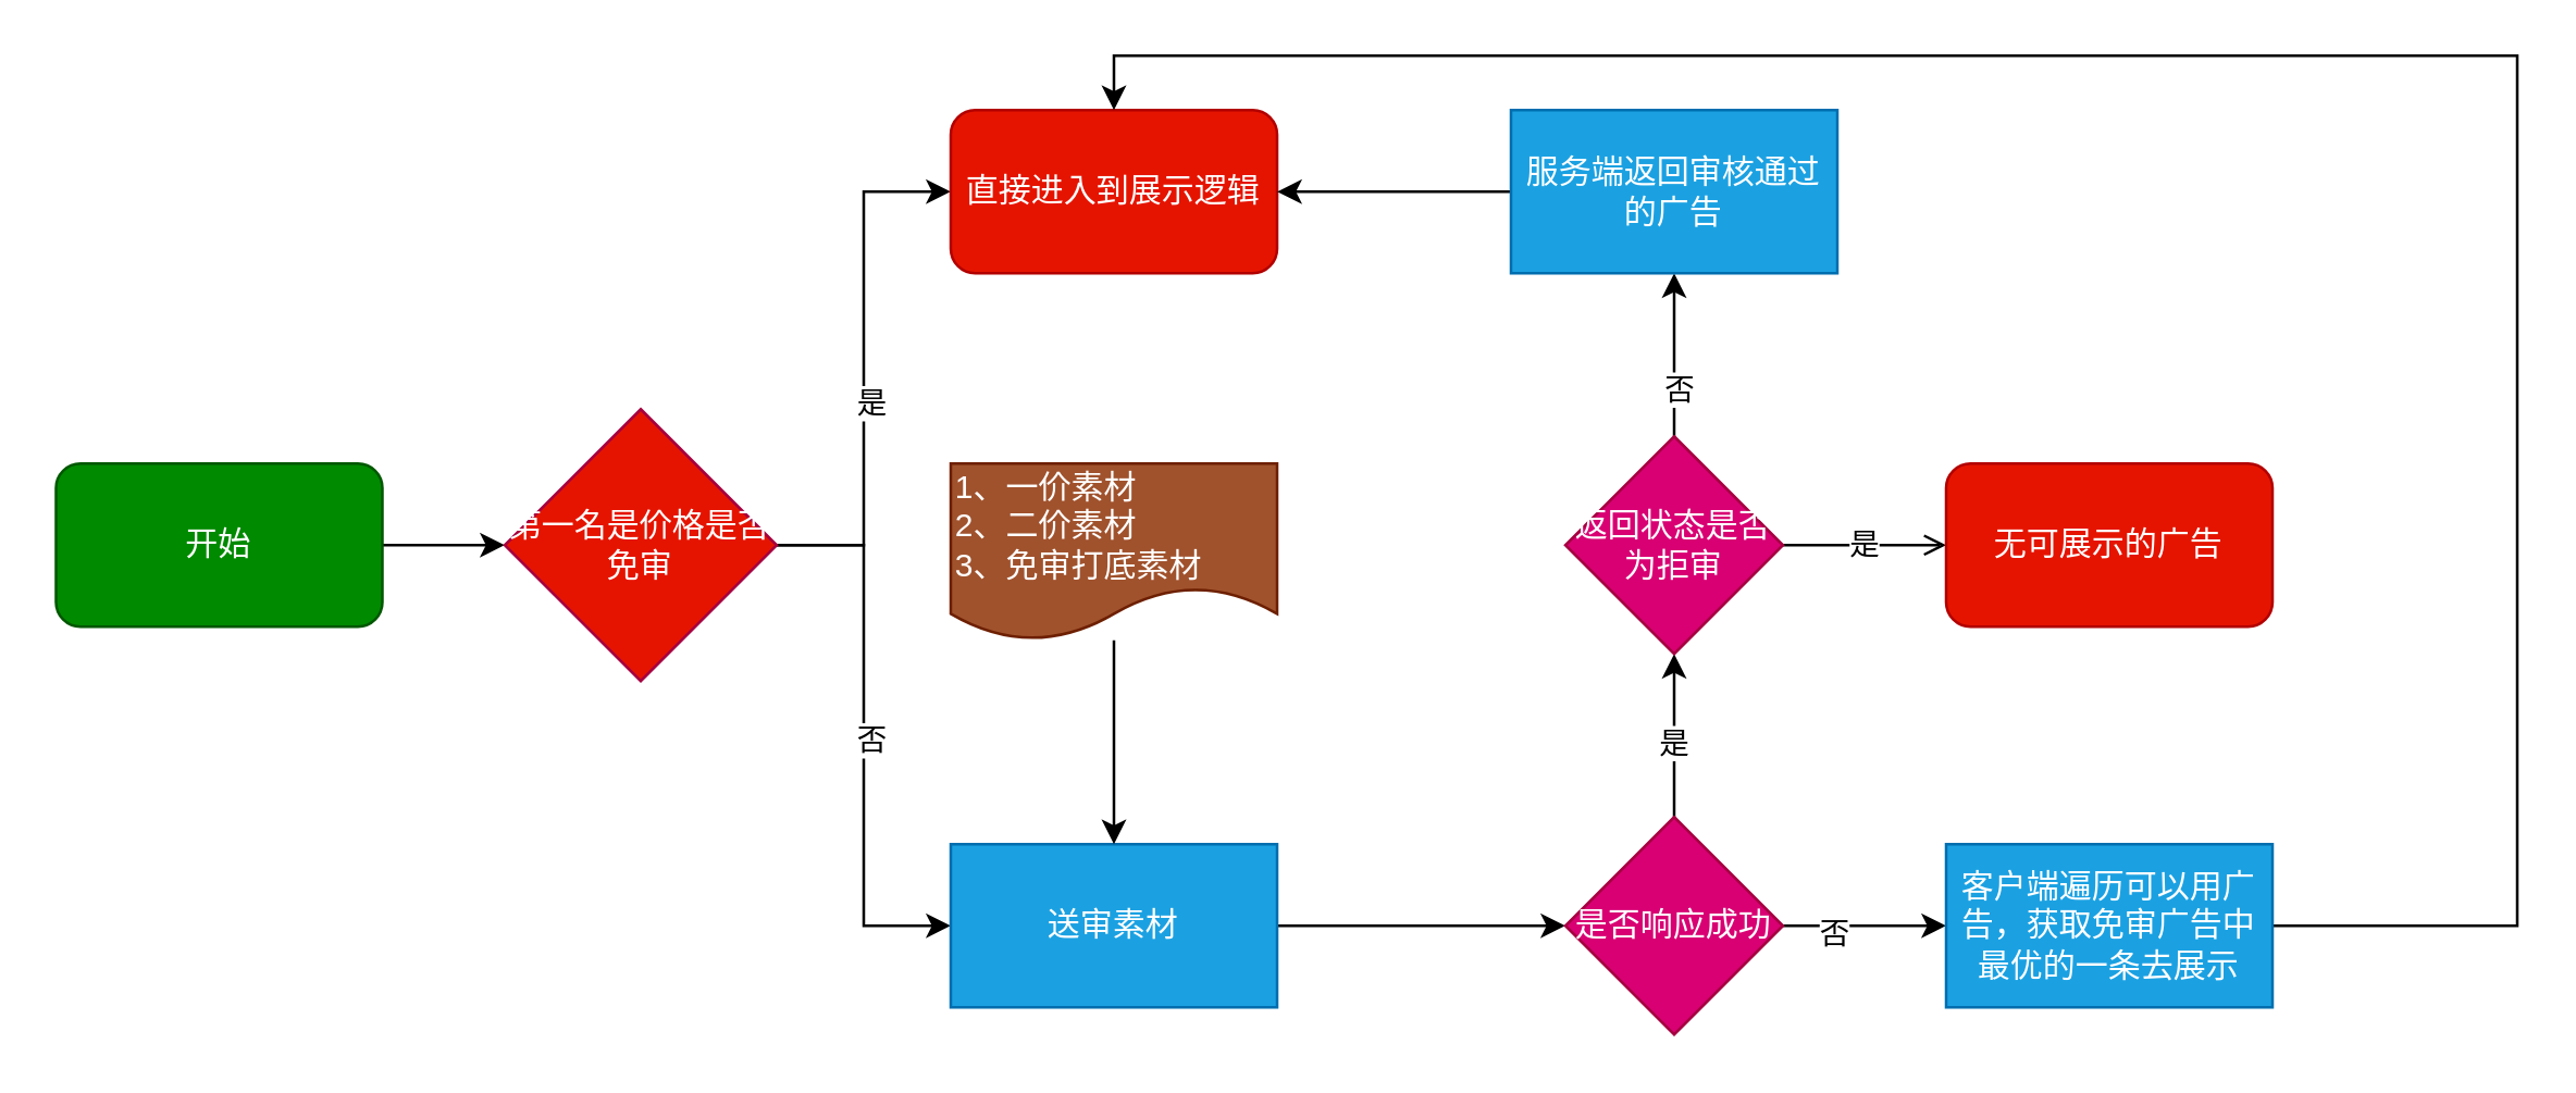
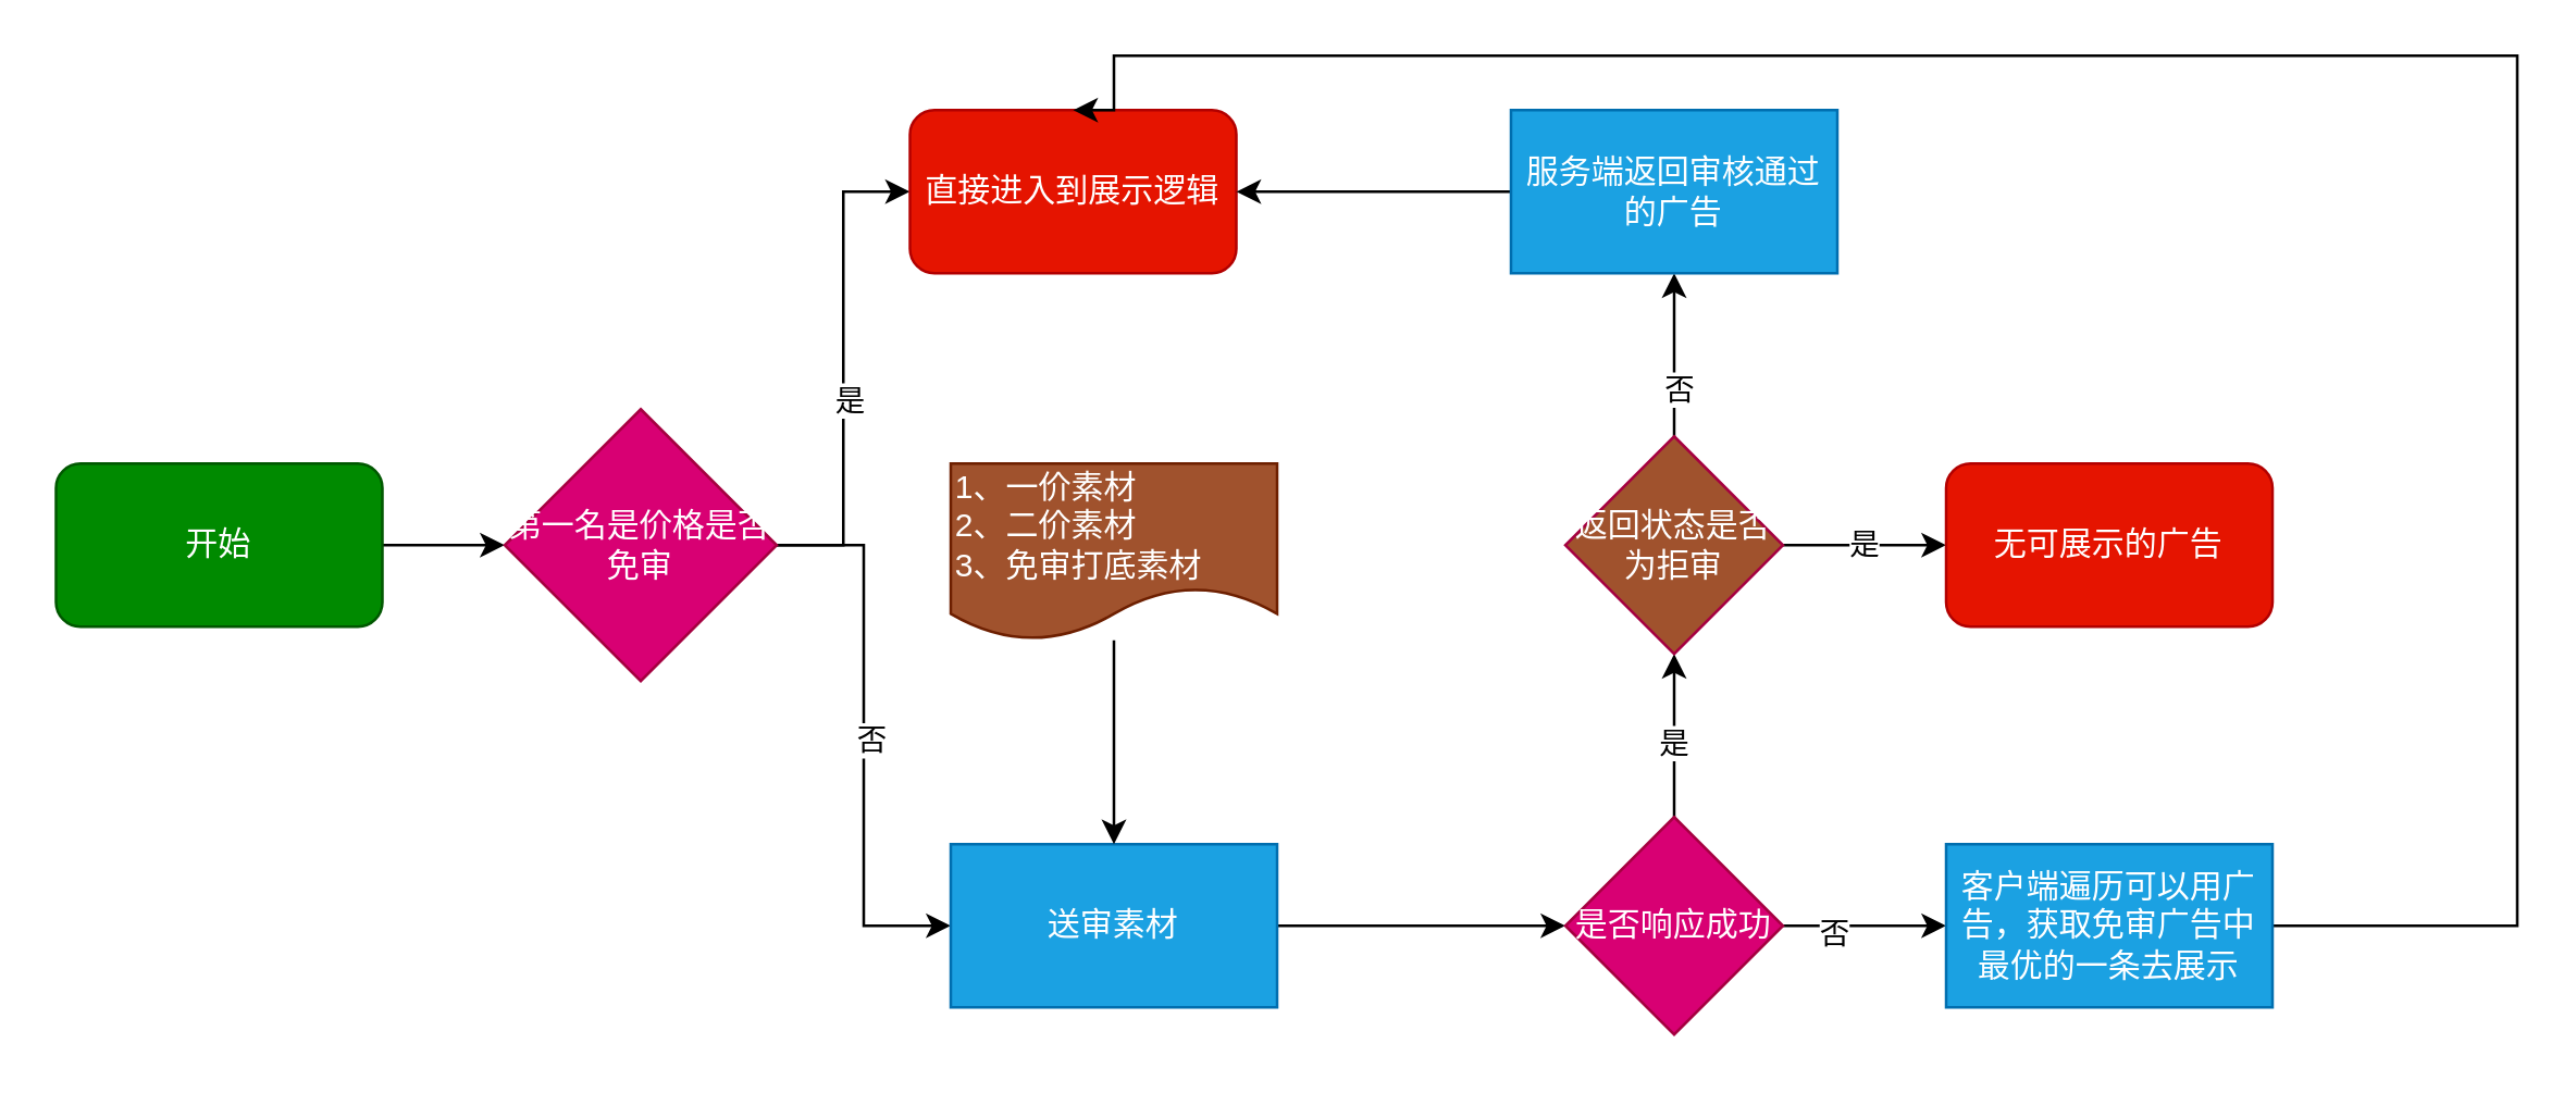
  <mxCell id="0" />
  <mxCell id="1" parent="0" />
  <mxCell id="2" value="" style="edgeStyle=orthogonalEdgeStyle;rounded=0;orthogonalLoop=1;jettySize=auto;html=1;" edge="1" parent="1" source="3" target="8"><mxGeometry relative="1" as="geometry" /></mxCell>
  <mxCell id="3" value="开始" style="rounded=1;whiteSpace=wrap;html=1;fillColor=#008a00;fontColor=#ffffff;strokeColor=#005700;" vertex="1" parent="1"><mxGeometry x="20" y="170" width="120" height="60" as="geometry" /></mxCell>
  <mxCell id="4" style="edgeStyle=orthogonalEdgeStyle;rounded=0;orthogonalLoop=1;jettySize=auto;html=1;entryX=0;entryY=0.5;entryDx=0;entryDy=0;" edge="1" parent="1" source="8" target="11"><mxGeometry relative="1" as="geometry" /></mxCell>
  <mxCell id="5" value="否" style="edgeLabel;html=1;align=center;verticalAlign=middle;resizable=0;points=[];" vertex="1" connectable="0" parent="4"><mxGeometry x="0.01" y="2" relative="1" as="geometry"><mxPoint as="offset" /></mxGeometry></mxCell>
  <mxCell id="6" style="edgeStyle=orthogonalEdgeStyle;rounded=0;orthogonalLoop=1;jettySize=auto;html=1;entryX=0;entryY=0.5;entryDx=0;entryDy=0;" edge="1" parent="1" source="8" target="9"><mxGeometry relative="1" as="geometry" /></mxCell>
  <mxCell id="7" value="是" style="edgeLabel;html=1;align=center;verticalAlign=middle;resizable=0;points=[];" vertex="1" connectable="0" parent="6"><mxGeometry x="-0.124" y="-2" relative="1" as="geometry"><mxPoint as="offset" /></mxGeometry></mxCell>
- <mxCell id="8" value="第一名是价格是否免审" style="rhombus;whiteSpace=wrap;html=1;fillColor=#e51400;fontColor=#ffffff;strokeColor=#A50040;" vertex="1" parent="1"><mxGeometry x="185" y="150" width="100" height="100" as="geometry" /></mxCell>
- <mxCell id="9" value="直接进入到展示逻辑" style="rounded=1;whiteSpace=wrap;html=1;fillColor=#e51400;fontColor=#ffffff;strokeColor=#B20000;" vertex="1" parent="1"><mxGeometry x="349" y="40" width="120" height="60" as="geometry" /></mxCell>
+ <mxCell id="8" value="第一名是价格是否免审" style="rhombus;whiteSpace=wrap;html=1;fillColor=#d80073;fontColor=#ffffff;strokeColor=#A50040;" vertex="1" parent="1"><mxGeometry x="185" y="150" width="100" height="100" as="geometry" /></mxCell>
+ <mxCell id="9" value="直接进入到展示逻辑" style="rounded=1;whiteSpace=wrap;html=1;fillColor=#e51400;fontColor=#ffffff;strokeColor=#B20000;" vertex="1" parent="1"><mxGeometry x="334" y="40" width="120" height="60" as="geometry" /></mxCell>
  <mxCell id="10" value="" style="edgeStyle=orthogonalEdgeStyle;rounded=0;orthogonalLoop=1;jettySize=auto;html=1;" edge="1" parent="1" source="11" target="16"><mxGeometry relative="1" as="geometry" /></mxCell>
  <mxCell id="11" value="送审素材" style="rounded=0;whiteSpace=wrap;html=1;fillColor=#1ba1e2;fontColor=#ffffff;strokeColor=#006EAF;" vertex="1" parent="1"><mxGeometry x="349" y="310" width="120" height="60" as="geometry" /></mxCell>
  <mxCell id="12" value="" style="edgeStyle=orthogonalEdgeStyle;rounded=0;orthogonalLoop=1;jettySize=auto;html=1;entryX=0.5;entryY=1;entryDx=0;entryDy=0;" edge="1" parent="1" source="16" target="24"><mxGeometry relative="1" as="geometry"><mxPoint x="615" y="230" as="targetPoint" /></mxGeometry></mxCell>
  <mxCell id="13" value="是" style="edgeLabel;html=1;align=center;verticalAlign=middle;resizable=0;points=[];" vertex="1" connectable="0" parent="12"><mxGeometry x="-0.067" y="1" relative="1" as="geometry"><mxPoint as="offset" /></mxGeometry></mxCell>
  <mxCell id="14" value="" style="edgeStyle=orthogonalEdgeStyle;rounded=0;orthogonalLoop=1;jettySize=auto;html=1;" edge="1" parent="1" source="16" target="20"><mxGeometry relative="1" as="geometry" /></mxCell>
  <mxCell id="15" value="否" style="edgeLabel;html=1;align=center;verticalAlign=middle;resizable=0;points=[];" vertex="1" connectable="0" parent="14"><mxGeometry x="-0.4" y="-2" relative="1" as="geometry"><mxPoint as="offset" /></mxGeometry></mxCell>
  <mxCell id="16" value="是否响应成功" style="rhombus;whiteSpace=wrap;html=1;rounded=0;fillColor=#d80073;fontColor=#ffffff;strokeColor=#A50040;" vertex="1" parent="1"><mxGeometry x="575" y="300" width="80" height="80" as="geometry" /></mxCell>
  <mxCell id="17" value="" style="edgeStyle=orthogonalEdgeStyle;rounded=0;orthogonalLoop=1;jettySize=auto;html=1;" edge="1" parent="1" source="18" target="11"><mxGeometry relative="1" as="geometry" /></mxCell>
  <mxCell id="18" value="&lt;font style=&quot;color: rgb(255, 255, 255);&quot;&gt;&lt;span style=&quot;background-color: transparent;&quot;&gt;1、一价素材&lt;/span&gt;&lt;br&gt;&lt;span style=&quot;background-color: transparent;&quot;&gt;2、二价素材&lt;/span&gt;&lt;br&gt;&lt;/font&gt;&lt;div&gt;&lt;font style=&quot;color: rgb(255, 255, 255);&quot;&gt;3、免审打底素材&lt;/font&gt;&lt;/div&gt;" style="shape=document;whiteSpace=wrap;html=1;boundedLbl=1;align=left;fillColor=#a0522d;fontColor=#ffffff;strokeColor=#6D1F00;" vertex="1" parent="1"><mxGeometry x="349" y="170" width="120" height="65" as="geometry" /></mxCell>
  <mxCell id="19" style="edgeStyle=orthogonalEdgeStyle;rounded=0;orthogonalLoop=1;jettySize=auto;html=1;entryX=0.5;entryY=0;entryDx=0;entryDy=0;" edge="1" parent="1" source="20" target="9"><mxGeometry relative="1" as="geometry"><Array as="points"><mxPoint x="925" y="340" /><mxPoint x="925" y="20" /><mxPoint x="409" y="20" /></Array></mxGeometry></mxCell>
  <mxCell id="20" value="客户端遍历可以用广告，获取免审广告中最优的一条去展示" style="whiteSpace=wrap;html=1;rounded=0;fillColor=#1ba1e2;fontColor=#ffffff;strokeColor=#006EAF;" vertex="1" parent="1"><mxGeometry x="715" y="310" width="120" height="60" as="geometry" /></mxCell>
- <mxCell id="21" value="是" style="edgeStyle=orthogonalEdgeStyle;rounded=0;orthogonalLoop=1;jettySize=auto;html=1;endArrow=open;" edge="1" parent="1" source="24" target="25"><mxGeometry relative="1" as="geometry" /></mxCell>
+ <mxCell id="21" value="是" style="edgeStyle=orthogonalEdgeStyle;rounded=0;orthogonalLoop=1;jettySize=auto;html=1;" edge="1" parent="1" source="24" target="25"><mxGeometry relative="1" as="geometry" /></mxCell>
  <mxCell id="22" value="" style="edgeStyle=orthogonalEdgeStyle;rounded=0;orthogonalLoop=1;jettySize=auto;html=1;" edge="1" parent="1" source="24" target="27"><mxGeometry relative="1" as="geometry" /></mxCell>
  <mxCell id="23" value="否" style="edgeLabel;html=1;align=center;verticalAlign=middle;resizable=0;points=[];" vertex="1" connectable="0" parent="22"><mxGeometry x="-0.4" y="-1" relative="1" as="geometry"><mxPoint as="offset" /></mxGeometry></mxCell>
- <mxCell id="24" value="返回状态是否为拒审" style="rhombus;whiteSpace=wrap;html=1;fillColor=#d80073;fontColor=#ffffff;strokeColor=#A50040;" vertex="1" parent="1"><mxGeometry x="575" y="160" width="80" height="80" as="geometry" /></mxCell>
+ <mxCell id="24" value="返回状态是否为拒审" style="rhombus;whiteSpace=wrap;html=1;fillColor=#a0522d;fontColor=#ffffff;strokeColor=#A50040;" vertex="1" parent="1"><mxGeometry x="575" y="160" width="80" height="80" as="geometry" /></mxCell>
  <mxCell id="25" value="无可展示的广告" style="whiteSpace=wrap;html=1;fillColor=#e51400;fontColor=#ffffff;strokeColor=#B20000;rounded=1;" vertex="1" parent="1"><mxGeometry x="715" y="170" width="120" height="60" as="geometry" /></mxCell>
  <mxCell id="26" value="" style="edgeStyle=orthogonalEdgeStyle;rounded=0;orthogonalLoop=1;jettySize=auto;html=1;" edge="1" parent="1" source="27" target="9"><mxGeometry relative="1" as="geometry" /></mxCell>
  <mxCell id="27" value="服务端返回审核通过的广告" style="rounded=0;whiteSpace=wrap;html=1;fillColor=#1ba1e2;fontColor=#ffffff;strokeColor=#006EAF;" vertex="1" parent="1"><mxGeometry x="555" y="40" width="120" height="60" as="geometry" /></mxCell>
